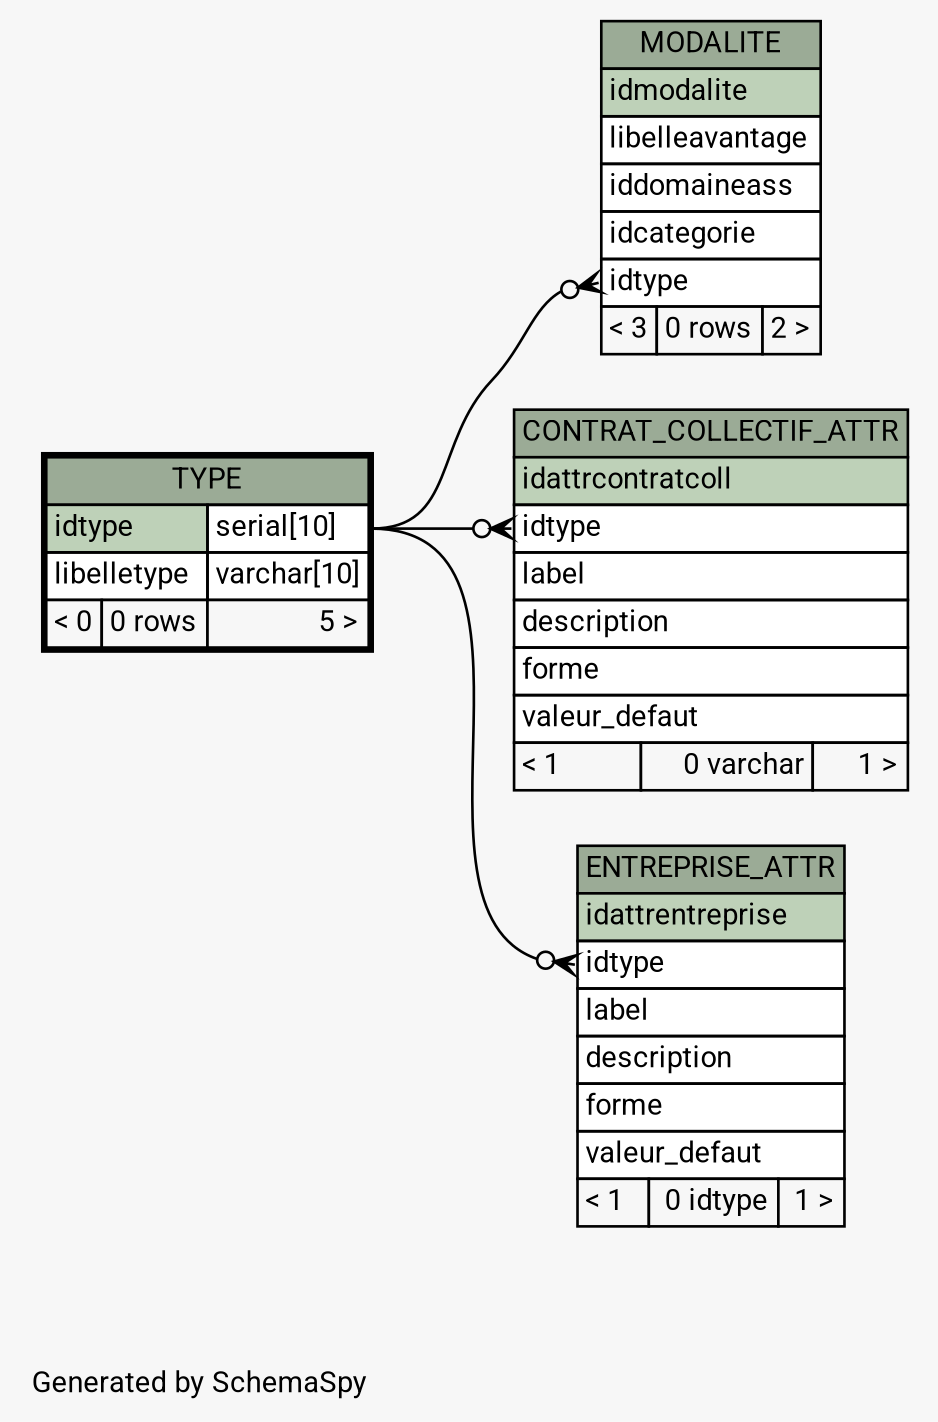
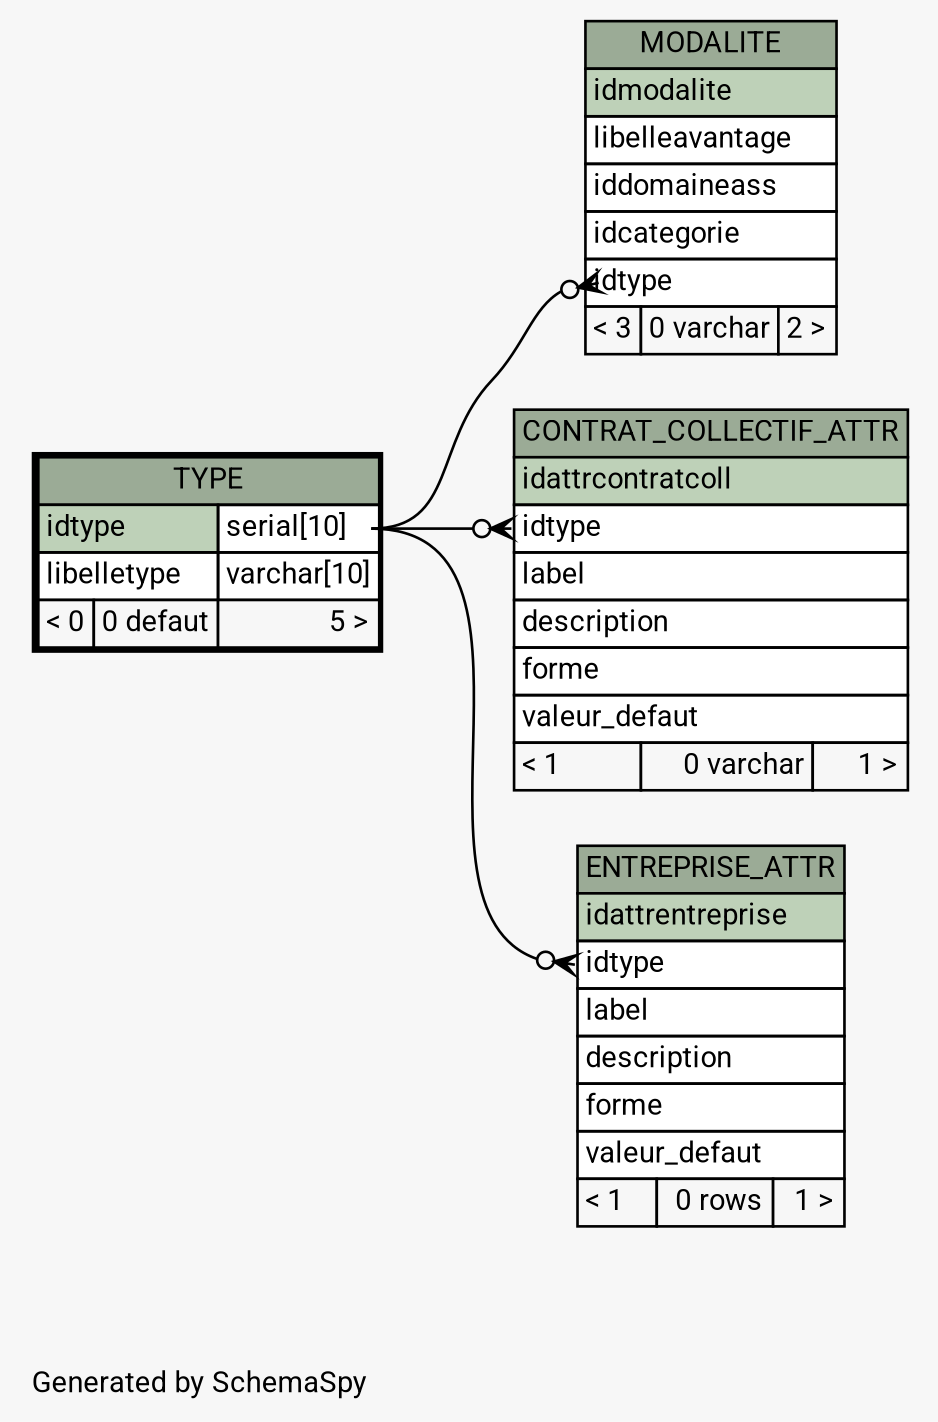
  digraph {
    bgcolor="#f7f7f7"
    fontname=Roboto
    fontsize=11
    label="\nGenerated by SchemaSpy"
    labeljust=l
    nodesep=0.18
    rankdir=RL
    ranksep=0.46
    node [fontname=Roboto fontsize=11 shape=plaintext]
    edge [arrowhead=none arrowsize=0.8 arrowtail=crowodot dir=back fontname=Roboto headport="idtype.type:e" tailport="idtype:w"]
-   n1 [label=<     <TABLE BORDER="0" CELLBORDER="1" CELLSPACING="0" BGCOLOR="#ffffff">       <TR><TD COLSPAN="3" BGCOLOR="#9bab96" ALIGN="CENTER">MODALITE</TD></TR>       <TR><TD PORT="idmodalite" COLSPAN="3" BGCOLOR="#bed1b8" ALIGN="LEFT">idmodalite</TD></TR>       <TR><TD PORT="libelleavantage" COLSPAN="3" ALIGN="LEFT">libelleavantage</TD></TR>       <TR><TD PORT="iddomaineass" COLSPAN="3" ALIGN="LEFT">iddomaineass</TD></TR>       <TR><TD PORT="idcategorie" COLSPAN="3" ALIGN="LEFT">idcategorie</TD></TR>       <TR><TD PORT="idtype" COLSPAN="3" ALIGN="LEFT">idtype</TD></TR>       <TR><TD ALIGN="LEFT" BGCOLOR="#f7f7f7">&lt; 3</TD><TD ALIGN="RIGHT" BGCOLOR="#f7f7f7">0 rows</TD><TD ALIGN="RIGHT" BGCOLOR="#f7f7f7">2 &gt;</TD></TR>     </TABLE>>]
-   n2 [label=<     <TABLE BORDER="2" CELLBORDER="1" CELLSPACING="0" BGCOLOR="#ffffff">       <TR><TD COLSPAN="3" BGCOLOR="#9bab96" ALIGN="CENTER">TYPE</TD></TR>       <TR><TD PORT="idtype" COLSPAN="2" BGCOLOR="#bed1b8" ALIGN="LEFT">idtype</TD><TD PORT="idtype.type" ALIGN="LEFT">serial[10]</TD></TR>       <TR><TD PORT="libelletype" COLSPAN="2" ALIGN="LEFT">libelletype</TD><TD PORT="libelletype.type" ALIGN="LEFT">varchar[10]</TD></TR>       <TR><TD ALIGN="LEFT" BGCOLOR="#f7f7f7">&lt; 0</TD><TD ALIGN="RIGHT" BGCOLOR="#f7f7f7">0 rows</TD><TD ALIGN="RIGHT" BGCOLOR="#f7f7f7">5 &gt;</TD></TR>     </TABLE>>]
+   n1 [label=<     <TABLE BORDER="0" CELLBORDER="1" CELLSPACING="0" BGCOLOR="#ffffff">       <TR><TD COLSPAN="3" BGCOLOR="#9bab96" ALIGN="CENTER">MODALITE</TD></TR>       <TR><TD PORT="idmodalite" COLSPAN="3" BGCOLOR="#bed1b8" ALIGN="LEFT">idmodalite</TD></TR>       <TR><TD PORT="libelleavantage" COLSPAN="3" ALIGN="LEFT">libelleavantage</TD></TR>       <TR><TD PORT="iddomaineass" COLSPAN="3" ALIGN="LEFT">iddomaineass</TD></TR>       <TR><TD PORT="idcategorie" COLSPAN="3" ALIGN="LEFT">idcategorie</TD></TR>       <TR><TD PORT="idtype" COLSPAN="3" ALIGN="LEFT">idtype</TD></TR>       <TR><TD ALIGN="LEFT" BGCOLOR="#f7f7f7">&lt; 3</TD><TD ALIGN="RIGHT" BGCOLOR="#f7f7f7">0 varchar</TD><TD ALIGN="RIGHT" BGCOLOR="#f7f7f7">2 &gt;</TD></TR>     </TABLE>>]
+   n2 [label=<     <TABLE BORDER="2" CELLBORDER="1" CELLSPACING="0" BGCOLOR="#ffffff">       <TR><TD COLSPAN="3" BGCOLOR="#9bab96" ALIGN="CENTER">TYPE</TD></TR>       <TR><TD PORT="idtype" COLSPAN="2" BGCOLOR="#bed1b8" ALIGN="LEFT">idtype</TD><TD PORT="idtype.type" ALIGN="LEFT">serial[10]</TD></TR>       <TR><TD PORT="libelletype" COLSPAN="2" ALIGN="LEFT">libelletype</TD><TD PORT="libelletype.type" ALIGN="LEFT">varchar[10]</TD></TR>       <TR><TD ALIGN="LEFT" BGCOLOR="#f7f7f7">&lt; 0</TD><TD ALIGN="RIGHT" BGCOLOR="#f7f7f7">0 defaut</TD><TD ALIGN="RIGHT" BGCOLOR="#f7f7f7">5 &gt;</TD></TR>     </TABLE>>]
    n3 [label=<     <TABLE BORDER="0" CELLBORDER="1" CELLSPACING="0" BGCOLOR="#ffffff">       <TR><TD COLSPAN="3" BGCOLOR="#9bab96" ALIGN="CENTER">CONTRAT_COLLECTIF_ATTR</TD></TR>       <TR><TD PORT="idattrcontratcoll" COLSPAN="3" BGCOLOR="#bed1b8" ALIGN="LEFT">idattrcontratcoll</TD></TR>       <TR><TD PORT="idtype" COLSPAN="3" ALIGN="LEFT">idtype</TD></TR>       <TR><TD PORT="label" COLSPAN="3" ALIGN="LEFT">label</TD></TR>       <TR><TD PORT="description" COLSPAN="3" ALIGN="LEFT">description</TD></TR>       <TR><TD PORT="forme" COLSPAN="3" ALIGN="LEFT">forme</TD></TR>       <TR><TD PORT="valeur_defaut" COLSPAN="3" ALIGN="LEFT">valeur_defaut</TD></TR>       <TR><TD ALIGN="LEFT" BGCOLOR="#f7f7f7">&lt; 1</TD><TD ALIGN="RIGHT" BGCOLOR="#f7f7f7">0 varchar</TD><TD ALIGN="RIGHT" BGCOLOR="#f7f7f7">1 &gt;</TD></TR>     </TABLE>>]
-   n4 [label=<     <TABLE BORDER="0" CELLBORDER="1" CELLSPACING="0" BGCOLOR="#ffffff">       <TR><TD COLSPAN="3" BGCOLOR="#9bab96" ALIGN="CENTER">ENTREPRISE_ATTR</TD></TR>       <TR><TD PORT="idattrentreprise" COLSPAN="3" BGCOLOR="#bed1b8" ALIGN="LEFT">idattrentreprise</TD></TR>       <TR><TD PORT="idtype" COLSPAN="3" ALIGN="LEFT">idtype</TD></TR>       <TR><TD PORT="label" COLSPAN="3" ALIGN="LEFT">label</TD></TR>       <TR><TD PORT="description" COLSPAN="3" ALIGN="LEFT">description</TD></TR>       <TR><TD PORT="forme" COLSPAN="3" ALIGN="LEFT">forme</TD></TR>       <TR><TD PORT="valeur_defaut" COLSPAN="3" ALIGN="LEFT">valeur_defaut</TD></TR>       <TR><TD ALIGN="LEFT" BGCOLOR="#f7f7f7">&lt; 1</TD><TD ALIGN="RIGHT" BGCOLOR="#f7f7f7">0 idtype</TD><TD ALIGN="RIGHT" BGCOLOR="#f7f7f7">1 &gt;</TD></TR>     </TABLE>>]
+   n4 [label=<     <TABLE BORDER="0" CELLBORDER="1" CELLSPACING="0" BGCOLOR="#ffffff">       <TR><TD COLSPAN="3" BGCOLOR="#9bab96" ALIGN="CENTER">ENTREPRISE_ATTR</TD></TR>       <TR><TD PORT="idattrentreprise" COLSPAN="3" BGCOLOR="#bed1b8" ALIGN="LEFT">idattrentreprise</TD></TR>       <TR><TD PORT="idtype" COLSPAN="3" ALIGN="LEFT">idtype</TD></TR>       <TR><TD PORT="label" COLSPAN="3" ALIGN="LEFT">label</TD></TR>       <TR><TD PORT="description" COLSPAN="3" ALIGN="LEFT">description</TD></TR>       <TR><TD PORT="forme" COLSPAN="3" ALIGN="LEFT">forme</TD></TR>       <TR><TD PORT="valeur_defaut" COLSPAN="3" ALIGN="LEFT">valeur_defaut</TD></TR>       <TR><TD ALIGN="LEFT" BGCOLOR="#f7f7f7">&lt; 1</TD><TD ALIGN="RIGHT" BGCOLOR="#f7f7f7">0 rows</TD><TD ALIGN="RIGHT" BGCOLOR="#f7f7f7">1 &gt;</TD></TR>     </TABLE>>]
    n1 -> n2
    n3 -> n2
    n4 -> n2
  }
